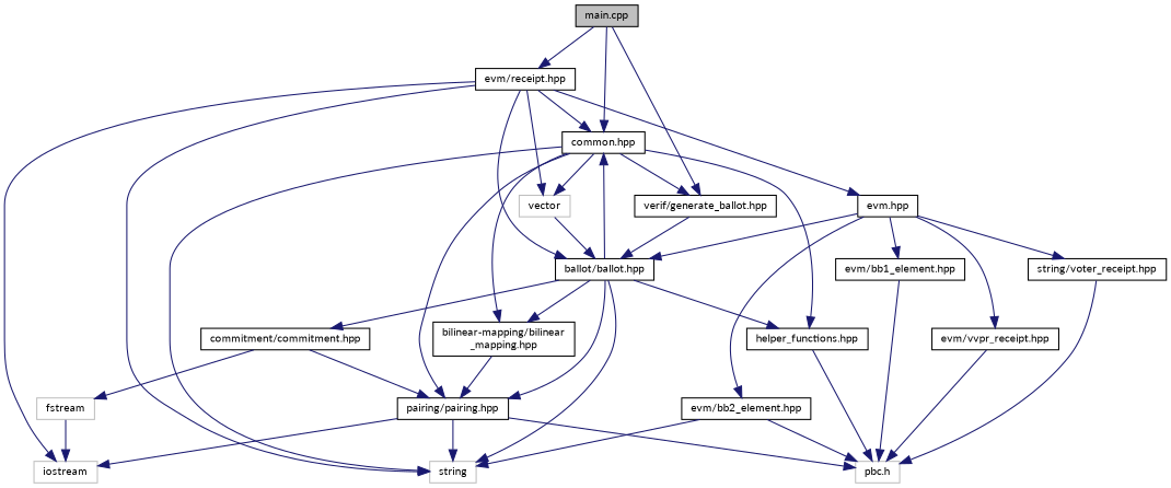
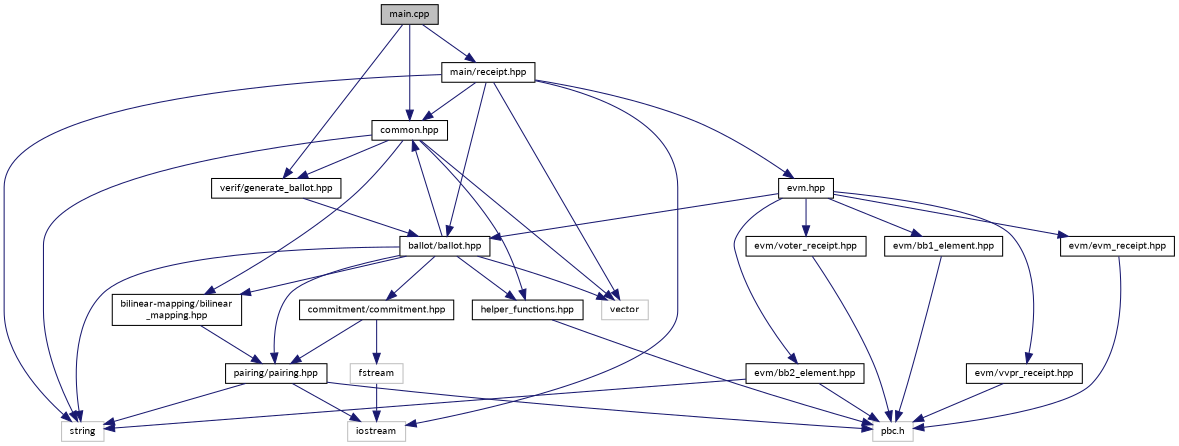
  digraph {
    fontname=Lato
    node [color=black fillcolor=white fontname=Lato fontsize=10 shape=record style=filled]
    edge [color=midnightblue fontname=Lato fontsize=10 labelfontname=Helvetica labelfontsize=10 style=solid]
    n1 [fillcolor=grey75 fontcolor=black height=0.2 label="main.cpp" width=0.4]
    n2 [height=0.2 label="common.hpp" width=0.4]
-   n3 [height=0.2 label="evm/receipt.hpp" width=0.4]
+   n3 [height=0.2 label="main/receipt.hpp" width=0.4]
    n4 [height=0.2 label="verif/generate_ballot.hpp" width=0.4]
    n5 [color=grey75 height=0.2 label=vector width=0.4]
    n6 [color=grey75 height=0.2 label=string width=0.4]
    n7 [height=0.2 label="pairing/pairing.hpp" width=0.4]
    n8 [height=0.2 label="helper_functions.hpp" width=0.4]
    n9 [height=0.2 label="bilinear-mapping/bilinear\l_mapping.hpp" width=0.4]
    n10 [color=grey75 height=0.2 label=iostream width=0.4]
    n11 [height=0.2 label="evm.hpp" width=0.4]
    n12 [height=0.2 label="ballot/ballot.hpp" width=0.4]
    n13 [color=grey75 height=0.2 label="pbc.h" width=0.4]
    n14 [height=0.2 label="commitment/commitment.hpp" width=0.4]
    n15 [color=grey75 height=0.2 label=fstream width=0.4]
    n16 [height=0.2 label="evm/vvpr_receipt.hpp" width=0.4]
-   n18 [height=0.2 label="string/voter_receipt.hpp" width=0.4]
+   n17 [height=0.2 label="evm/evm_receipt.hpp" width=0.4]
+   n18 [height=0.2 label="evm/voter_receipt.hpp" width=0.4]
    n19 [height=0.2 label="evm/bb1_element.hpp" width=0.4]
    n20 [height=0.2 label="evm/bb2_element.hpp" width=0.4]
    n1 -> n2
    n1 -> n3
    n1 -> n4
    n2 -> n4
    n2 -> n5
    n2 -> n6
-   n2 -> n7
    n2 -> n8
    n2 -> n9
    n3 -> n2
    n3 -> n5
    n3 -> n6
    n3 -> n10
    n3 -> n11
    n3 -> n12
    n4 -> n12
    n7 -> n6
    n7 -> n10
    n7 -> n13
    n8 -> n13
    n9 -> n7
    n11 -> n12
    n11 -> n16
+   n11 -> n17
    n11 -> n18
    n11 -> n19
    n11 -> n20
    n12 -> n2
-   n5 -> n12
+   n12 -> n5
    n12 -> n6
    n12 -> n7
    n12 -> n8
    n12 -> n9
    n12 -> n14
    n14 -> n7
    n14 -> n15
    n15 -> n10
    n16 -> n13
+   n17 -> n13
    n18 -> n13
    n19 -> n13
    n20 -> n6
    n20 -> n13
  }
